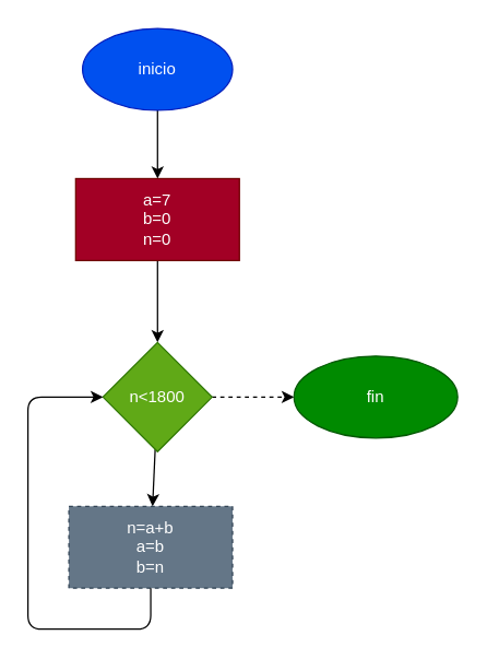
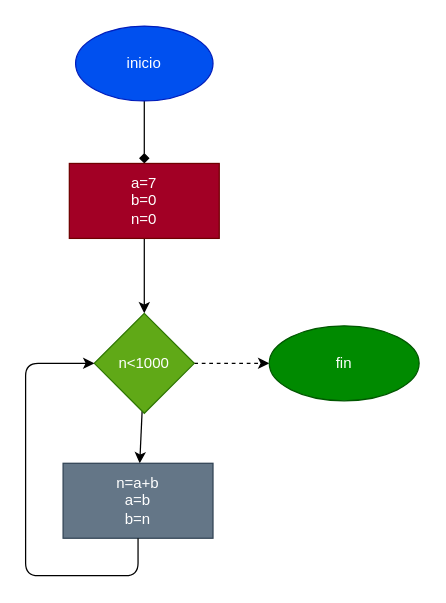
  <mxCell id="0" />
  <mxCell id="1" parent="0" />
- <mxCell id="2" value="" style="edgeStyle=none;html=1;" edge="1" parent="1" source="3" target="5"><mxGeometry relative="1" as="geometry" /></mxCell>
+ <mxCell id="2" value="" style="edgeStyle=none;html=1;endArrow=diamond;" edge="1" parent="1" source="3" target="5"><mxGeometry relative="1" as="geometry" /></mxCell>
  <mxCell id="3" value="inicio" style="ellipse;whiteSpace=wrap;html=1;fillColor=#0050ef;fontColor=#ffffff;strokeColor=#001DBC;" vertex="1" parent="1"><mxGeometry x="60" y="20" width="110" height="60" as="geometry" /></mxCell>
  <mxCell id="4" value="" style="edgeStyle=none;html=1;" edge="1" parent="1" source="5" target="8"><mxGeometry relative="1" as="geometry" /></mxCell>
  <mxCell id="5" value="a=7&lt;br&gt;b=0&lt;br&gt;n=0" style="whiteSpace=wrap;html=1;fillColor=#a20025;fontColor=#ffffff;strokeColor=#6F0000;" vertex="1" parent="1"><mxGeometry x="55" y="130" width="120" height="60" as="geometry" /></mxCell>
  <mxCell id="6" value="" style="edgeStyle=none;html=1;" edge="1" parent="1" source="8" target="9"><mxGeometry relative="1" as="geometry" /></mxCell>
  <mxCell id="7" value="" style="edgeStyle=none;html=1;dashed=1;" edge="1" parent="1" source="8" target="11"><mxGeometry relative="1" as="geometry" /></mxCell>
- <mxCell id="8" value="n&amp;lt;1800" style="rhombus;whiteSpace=wrap;html=1;fillColor=#60a917;fontColor=#ffffff;strokeColor=#2D7600;" vertex="1" parent="1"><mxGeometry x="75" y="250" width="80" height="80" as="geometry" /></mxCell>
- <mxCell id="9" value="n=a+b&lt;br&gt;a=b&lt;br&gt;b=n" style="whiteSpace=wrap;html=1;fillColor=#647687;fontColor=#ffffff;strokeColor=#314354;dashed=1;" vertex="1" parent="1"><mxGeometry x="50" y="370" width="120" height="60" as="geometry" /></mxCell>
+ <mxCell id="8" value="n&amp;lt;1000" style="rhombus;whiteSpace=wrap;html=1;fillColor=#60a917;fontColor=#ffffff;strokeColor=#2D7600;" vertex="1" parent="1"><mxGeometry x="75" y="250" width="80" height="80" as="geometry" /></mxCell>
+ <mxCell id="9" value="n=a+b&lt;br&gt;a=b&lt;br&gt;b=n" style="whiteSpace=wrap;html=1;fillColor=#647687;fontColor=#ffffff;strokeColor=#314354;" vertex="1" parent="1"><mxGeometry x="50" y="370" width="120" height="60" as="geometry" /></mxCell>
  <mxCell id="10" value="" style="endArrow=classic;html=1;exitX=0.5;exitY=1;exitDx=0;exitDy=0;entryX=0;entryY=0.5;entryDx=0;entryDy=0;" edge="1" parent="1" source="9" target="8"><mxGeometry width="50" height="50" relative="1" as="geometry"><mxPoint x="100" y="240" as="sourcePoint" /><mxPoint x="150" y="190" as="targetPoint" /><Array as="points"><mxPoint x="110" y="460" /><mxPoint x="20" y="460" /><mxPoint x="20" y="370" /><mxPoint x="20" y="290" /></Array></mxGeometry></mxCell>
  <mxCell id="11" value="fin" style="ellipse;whiteSpace=wrap;html=1;fillColor=#008a00;fontColor=#ffffff;strokeColor=#005700;" vertex="1" parent="1"><mxGeometry x="215" y="260" width="120" height="60" as="geometry" /></mxCell>
